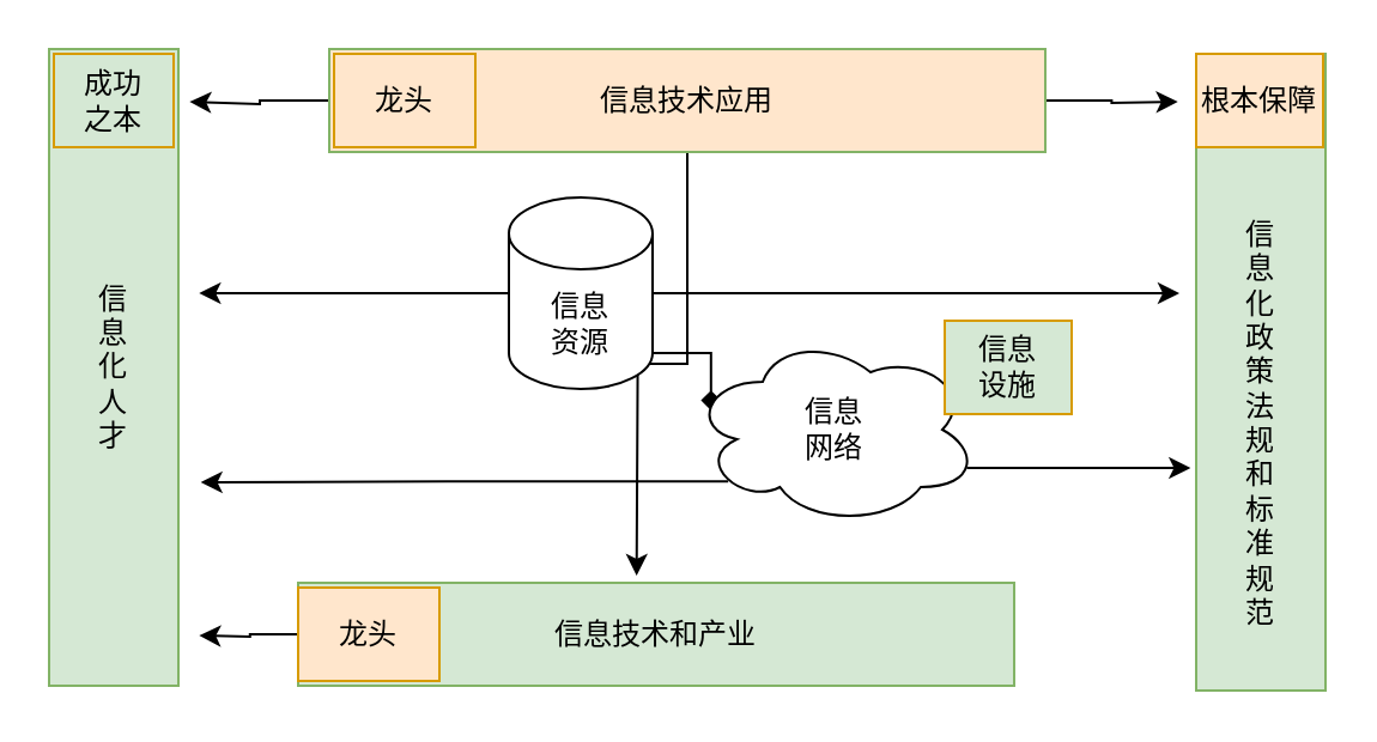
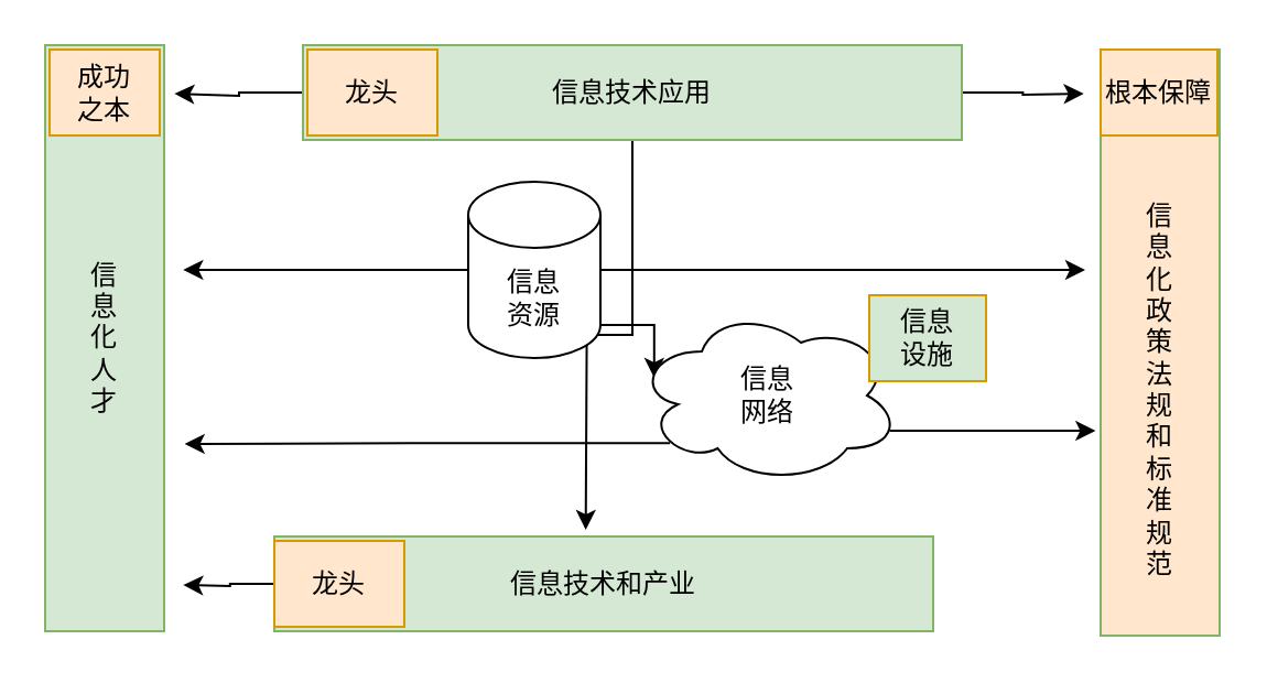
  <mxCell id="0" />
  <mxCell id="1" parent="0" />
  <mxCell id="2" style="edgeStyle=orthogonalEdgeStyle;rounded=0;orthogonalLoop=1;jettySize=auto;html=1;exitX=0;exitY=0.5;exitDx=0;exitDy=0;" edge="1" parent="1" source="5"><mxGeometry relative="1" as="geometry"><mxPoint x="78.667" y="42" as="targetPoint" /><Array as="points"><mxPoint x="108" y="42" /><mxPoint x="108" y="43" /></Array></mxGeometry></mxCell>
  <mxCell id="3" style="edgeStyle=orthogonalEdgeStyle;rounded=0;orthogonalLoop=1;jettySize=auto;html=1;exitX=1;exitY=0.5;exitDx=0;exitDy=0;" edge="1" parent="1" source="5"><mxGeometry relative="1" as="geometry"><mxPoint x="491.333" y="42" as="targetPoint" /></mxGeometry></mxCell>
  <mxCell id="4" style="edgeStyle=orthogonalEdgeStyle;rounded=0;orthogonalLoop=1;jettySize=auto;html=1;" edge="1" parent="1" source="5"><mxGeometry relative="1" as="geometry"><mxPoint x="265.333" y="240" as="targetPoint" /></mxGeometry></mxCell>
- <mxCell id="5" value="信息技术应用" style="rounded=0;whiteSpace=wrap;html=1;fillColor=#ffe6cc;strokeColor=#82b366;" vertex="1" parent="1"><mxGeometry x="137" y="20" width="299" height="43" as="geometry" /></mxCell>
+ <mxCell id="5" value="信息技术应用" style="rounded=0;whiteSpace=wrap;html=1;fillColor=#d5e8d4;strokeColor=#82b366;" vertex="1" parent="1"><mxGeometry x="137" y="20" width="299" height="43" as="geometry" /></mxCell>
  <mxCell id="6" value="信&lt;br&gt;息&lt;br&gt;化&lt;br&gt;人&lt;br&gt;才" style="rounded=0;whiteSpace=wrap;html=1;fillColor=#d5e8d4;strokeColor=#82b366;" vertex="1" parent="1"><mxGeometry x="20" y="20" width="54" height="266" as="geometry" /></mxCell>
- <mxCell id="7" value="&lt;br&gt;&lt;br&gt;&lt;br&gt;信&lt;br&gt;息&lt;br&gt;化&lt;br&gt;政&lt;br&gt;策&lt;br&gt;法&lt;br&gt;规&lt;br&gt;和&lt;br&gt;标&lt;br&gt;准&lt;br&gt;规&lt;br&gt;范" style="rounded=0;whiteSpace=wrap;html=1;fillColor=#d5e8d4;strokeColor=#82b366;" vertex="1" parent="1"><mxGeometry x="499" y="22" width="54" height="266" as="geometry" /></mxCell>
+ <mxCell id="7" value="&lt;br&gt;&lt;br&gt;&lt;br&gt;信&lt;br&gt;息&lt;br&gt;化&lt;br&gt;政&lt;br&gt;策&lt;br&gt;法&lt;br&gt;规&lt;br&gt;和&lt;br&gt;标&lt;br&gt;准&lt;br&gt;规&lt;br&gt;范" style="rounded=0;whiteSpace=wrap;html=1;fillColor=#ffe6cc;strokeColor=#82b366;" vertex="1" parent="1"><mxGeometry x="499" y="22" width="54" height="266" as="geometry" /></mxCell>
  <mxCell id="8" value="信息技术和产业" style="rounded=0;whiteSpace=wrap;html=1;fillColor=#d5e8d4;strokeColor=#82b366;" vertex="1" parent="1"><mxGeometry x="124" y="243" width="299" height="43" as="geometry" /></mxCell>
  <mxCell id="9" value="龙头" style="rounded=0;whiteSpace=wrap;html=1;fillColor=#ffe6cc;strokeColor=#d79b00;" vertex="1" parent="1"><mxGeometry x="139" y="22" width="59" height="39" as="geometry" /></mxCell>
- <mxCell id="10" value="成功&lt;br&gt;之本" style="rounded=0;whiteSpace=wrap;html=1;fillColor=#d5e8d4;strokeColor=#d79b00;" vertex="1" parent="1"><mxGeometry x="22" y="22" width="50" height="39" as="geometry" /></mxCell>
+ <mxCell id="10" value="成功&lt;br&gt;之本" style="rounded=0;whiteSpace=wrap;html=1;fillColor=#ffe6cc;strokeColor=#d79b00;" vertex="1" parent="1"><mxGeometry x="22" y="22" width="50" height="39" as="geometry" /></mxCell>
  <mxCell id="11" style="edgeStyle=orthogonalEdgeStyle;rounded=0;orthogonalLoop=1;jettySize=auto;html=1;exitX=0;exitY=0.5;exitDx=0;exitDy=0;" edge="1" parent="1" source="12"><mxGeometry relative="1" as="geometry"><mxPoint x="82.667" y="265" as="targetPoint" /></mxGeometry></mxCell>
  <mxCell id="12" value="龙头" style="rounded=0;whiteSpace=wrap;html=1;fillColor=#ffe6cc;strokeColor=#d79b00;" vertex="1" parent="1"><mxGeometry x="124" y="245" width="59" height="39" as="geometry" /></mxCell>
  <mxCell id="13" value="根本保障" style="rounded=0;whiteSpace=wrap;html=1;fillColor=#ffe6cc;strokeColor=#d79b00;" vertex="1" parent="1"><mxGeometry x="499" y="22" width="53" height="39" as="geometry" /></mxCell>
  <mxCell id="14" style="edgeStyle=orthogonalEdgeStyle;rounded=0;orthogonalLoop=1;jettySize=auto;html=1;exitX=0;exitY=0.5;exitDx=0;exitDy=0;exitPerimeter=0;" edge="1" parent="1" source="17"><mxGeometry relative="1" as="geometry"><mxPoint x="82.667" y="122" as="targetPoint" /></mxGeometry></mxCell>
- <mxCell id="15" style="edgeStyle=orthogonalEdgeStyle;rounded=0;orthogonalLoop=1;jettySize=auto;html=1;exitX=1;exitY=1;exitDx=0;exitDy=-15;exitPerimeter=0;entryX=0.07;entryY=0.4;entryDx=0;entryDy=0;entryPerimeter=0;endArrow=diamond;" edge="1" parent="1" source="17" target="20"><mxGeometry relative="1" as="geometry" /></mxCell>
+ <mxCell id="15" style="edgeStyle=orthogonalEdgeStyle;rounded=0;orthogonalLoop=1;jettySize=auto;html=1;exitX=1;exitY=1;exitDx=0;exitDy=-15;exitPerimeter=0;entryX=0.07;entryY=0.4;entryDx=0;entryDy=0;entryPerimeter=0;" edge="1" parent="1" source="17" target="20"><mxGeometry relative="1" as="geometry" /></mxCell>
  <mxCell id="16" style="edgeStyle=orthogonalEdgeStyle;rounded=0;orthogonalLoop=1;jettySize=auto;html=1;exitX=1;exitY=0.5;exitDx=0;exitDy=0;exitPerimeter=0;" edge="1" parent="1" source="17"><mxGeometry relative="1" as="geometry"><mxPoint x="492" y="122" as="targetPoint" /></mxGeometry></mxCell>
  <mxCell id="17" value="信息&lt;br&gt;资源" style="shape=cylinder3;whiteSpace=wrap;html=1;boundedLbl=1;backgroundOutline=1;size=15;" vertex="1" parent="1"><mxGeometry x="212" y="82" width="60" height="80" as="geometry" /></mxCell>
  <mxCell id="18" style="edgeStyle=orthogonalEdgeStyle;rounded=0;orthogonalLoop=1;jettySize=auto;html=1;exitX=0.96;exitY=0.7;exitDx=0;exitDy=0;exitPerimeter=0;" edge="1" parent="1" source="20"><mxGeometry relative="1" as="geometry"><mxPoint x="496.667" y="195" as="targetPoint" /></mxGeometry></mxCell>
  <mxCell id="19" style="edgeStyle=orthogonalEdgeStyle;rounded=0;orthogonalLoop=1;jettySize=auto;html=1;exitX=0.13;exitY=0.77;exitDx=0;exitDy=0;exitPerimeter=0;" edge="1" parent="1" source="20"><mxGeometry relative="1" as="geometry"><mxPoint x="83.333" y="201" as="targetPoint" /></mxGeometry></mxCell>
  <mxCell id="20" value="信息&lt;br&gt;网络" style="ellipse;shape=cloud;whiteSpace=wrap;html=1;" vertex="1" parent="1"><mxGeometry x="288" y="139" width="120" height="80" as="geometry" /></mxCell>
  <mxCell id="21" value="信息&lt;br&gt;设施" style="rounded=0;whiteSpace=wrap;html=1;fillColor=#d5e8d4;strokeColor=#d79b00;" vertex="1" parent="1"><mxGeometry x="394" y="133.5" width="53" height="39" as="geometry" /></mxCell>
